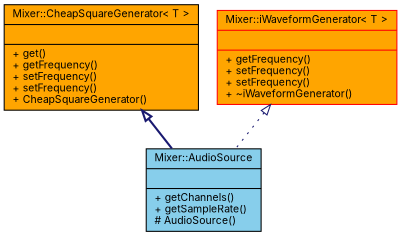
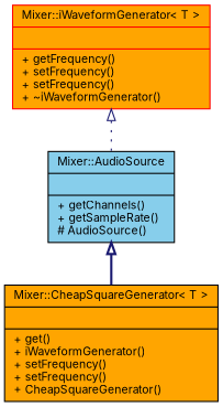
  digraph {
    fontname=Inter
    node [color=black fillcolor=orange fontname=Inter fontsize=10 shape=record style=filled]
    edge [arrowtail=onormal color=midnightblue dir=back fontname=Inter fontsize=10 labelfontname=Helvetica labelfontsize=10]
-   n1 [fontcolor=black height=0.2 label="{Mixer::CheapSquareGenerator\< T \>\n||+ get()\l+ getFrequency()\l+ setFrequency()\l+ setFrequency()\l+ CheapSquareGenerator()\l}" width=0.4]
+   n1 [fontcolor=black height=0.2 label="{Mixer::CheapSquareGenerator\< T \>\n||+ get()\l+ iWaveformGenerator()\l+ setFrequency()\l+ setFrequency()\l+ CheapSquareGenerator()\l}" width=0.4]
    n2 [color=red height=0.2 label="{Mixer::iWaveformGenerator\< T \>\n||+ getFrequency()\l+ setFrequency()\l+ setFrequency()\l+ ~iWaveformGenerator()\l}" width=0.4]
    n3 [fillcolor=skyblue height=0.2 label="{Mixer::AudioSource\n||+ getChannels()\l+ getSampleRate()\l# AudioSource()\l}" width=0.4]
    n2 -> n3 [style=dotted]
-   n1 -> n3 [style=bold]
+   n3 -> n1 [style=bold]
  }
